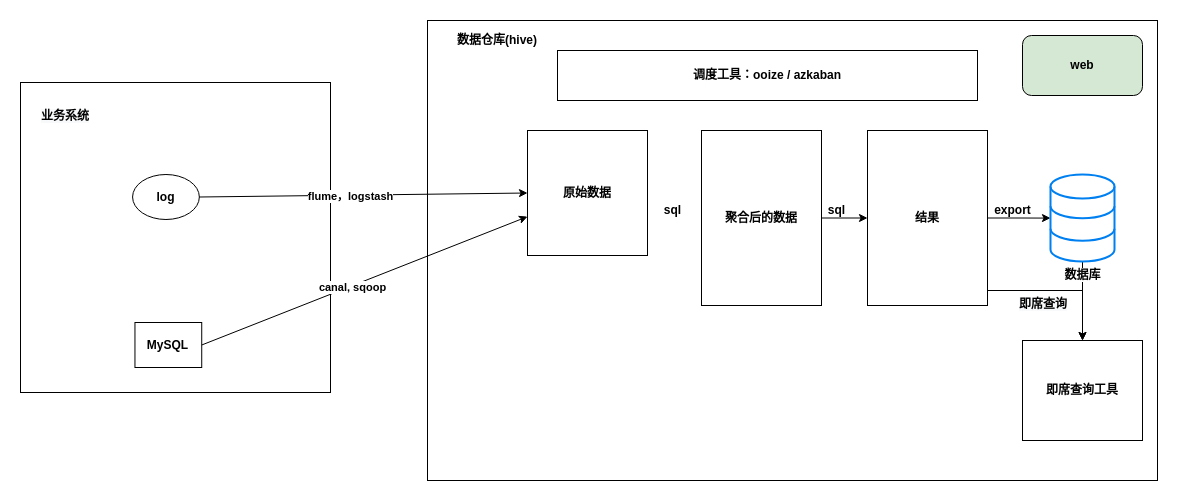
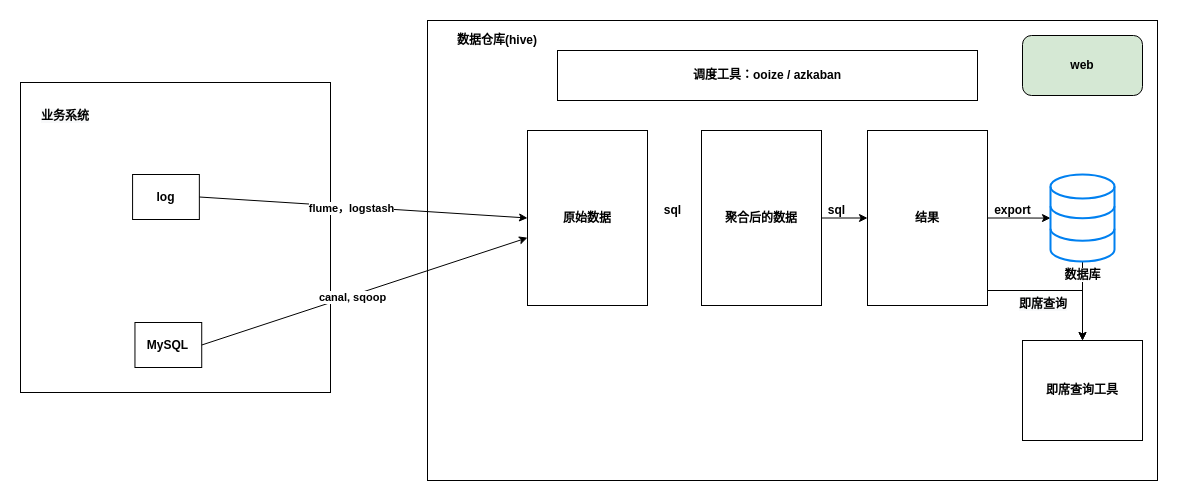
  <mxCell id="0" />
  <mxCell id="1" parent="0" />
  <mxCell id="2" value="" style="rounded=0;whiteSpace=wrap;html=1;" parent="1" vertex="1"><mxGeometry x="427" y="20" width="730" height="460" as="geometry" /></mxCell>
  <mxCell id="3" value="&lt;b&gt;数据仓库(hive)&lt;/b&gt;" style="text;html=1;strokeColor=none;fillColor=none;align=center;verticalAlign=middle;whiteSpace=wrap;rounded=0;" parent="1" vertex="1"><mxGeometry x="447" y="30" width="100" height="20" as="geometry" /></mxCell>
- <mxCell id="4" value="&lt;b&gt;原始数据&lt;/b&gt;" style="rounded=0;whiteSpace=wrap;html=1;" parent="1" vertex="1"><mxGeometry x="527" y="130" width="120" height="125" as="geometry" /></mxCell>
+ <mxCell id="4" value="&lt;b&gt;原始数据&lt;/b&gt;" style="rounded=0;whiteSpace=wrap;html=1;" parent="1" vertex="1"><mxGeometry x="527" y="130" width="120" height="175" as="geometry" /></mxCell>
  <mxCell id="5" value="" style="edgeStyle=orthogonalEdgeStyle;rounded=0;orthogonalLoop=1;jettySize=auto;html=1;" parent="1" source="6" target="9" edge="1"><mxGeometry relative="1" as="geometry" /></mxCell>
  <mxCell id="6" value="&lt;b&gt;聚合后的数据&lt;/b&gt;" style="rounded=0;whiteSpace=wrap;html=1;" parent="1" vertex="1"><mxGeometry x="701" y="130" width="120" height="175" as="geometry" /></mxCell>
  <mxCell id="7" value="" style="edgeStyle=orthogonalEdgeStyle;rounded=0;orthogonalLoop=1;jettySize=auto;html=1;" parent="1" source="9" target="17" edge="1"><mxGeometry relative="1" as="geometry" /></mxCell>
  <mxCell id="8" value="" style="edgeStyle=orthogonalEdgeStyle;rounded=0;orthogonalLoop=1;jettySize=auto;html=1;" parent="1" source="9" target="10" edge="1"><mxGeometry relative="1" as="geometry"><Array as="points"><mxPoint x="1082" y="290" /></Array></mxGeometry></mxCell>
  <mxCell id="9" value="&lt;b&gt;结果&lt;/b&gt;" style="rounded=0;whiteSpace=wrap;html=1;" parent="1" vertex="1"><mxGeometry x="867" y="130" width="120" height="175" as="geometry" /></mxCell>
  <mxCell id="10" value="&lt;b&gt;即席查询工具&lt;/b&gt;" style="rounded=0;whiteSpace=wrap;html=1;" parent="1" vertex="1"><mxGeometry x="1022" y="340" width="120" height="100" as="geometry" /></mxCell>
  <mxCell id="11" value="" style="group" parent="1" vertex="1" connectable="0"><mxGeometry x="20" y="82" width="310" height="325" as="geometry" /></mxCell>
  <mxCell id="12" value="" style="whiteSpace=wrap;html=1;aspect=fixed;align=center;" parent="11" vertex="1"><mxGeometry width="310" height="310" as="geometry" /></mxCell>
- <mxCell id="13" value="&lt;b&gt;log&lt;/b&gt;" style="ellipse;whiteSpace=wrap;html=1;" parent="11" vertex="1"><mxGeometry x="112.077" y="92" width="66.769" height="45" as="geometry" /></mxCell>
+ <mxCell id="13" value="&lt;b&gt;log&lt;/b&gt;" style="rounded=0;whiteSpace=wrap;html=1;" parent="11" vertex="1"><mxGeometry x="112.077" y="92" width="66.769" height="45" as="geometry" /></mxCell>
  <mxCell id="14" value="&lt;b style=&quot;color: rgb(0, 0, 0); font-family: helvetica; font-size: 12px; font-style: normal; letter-spacing: normal; text-align: center; text-indent: 0px; text-transform: none; word-spacing: 0px; background-color: rgb(248, 249, 250);&quot;&gt;业务系统&lt;/b&gt;" style="text;whiteSpace=wrap;html=1;" parent="11" vertex="1"><mxGeometry x="19.077" y="20" width="66.769" height="30" as="geometry" /></mxCell>
  <mxCell id="15" value="&lt;b&gt;MySQL&lt;/b&gt;" style="rounded=0;whiteSpace=wrap;html=1;" parent="11" vertex="1"><mxGeometry x="114.462" y="240" width="66.769" height="45" as="geometry" /></mxCell>
  <mxCell id="16" value="" style="edgeStyle=orthogonalEdgeStyle;rounded=0;orthogonalLoop=1;jettySize=auto;html=1;" parent="1" source="17" target="10" edge="1"><mxGeometry relative="1" as="geometry" /></mxCell>
  <mxCell id="17" value="&lt;b&gt;数据库&lt;/b&gt;" style="html=1;verticalLabelPosition=bottom;align=center;labelBackgroundColor=#ffffff;verticalAlign=top;strokeWidth=2;strokeColor=#0080F0;shadow=0;dashed=0;shape=mxgraph.ios7.icons.data;" parent="1" vertex="1"><mxGeometry x="1050" y="173.98" width="64" height="87.05" as="geometry" /></mxCell>
  <mxCell id="18" value="&lt;b&gt;web&lt;/b&gt;" style="rounded=1;whiteSpace=wrap;html=1;fillColor=#d5e8d4;" parent="1" vertex="1"><mxGeometry x="1022" y="35" width="120" height="60" as="geometry" /></mxCell>
  <mxCell id="19" value="&lt;b&gt;sql&lt;/b&gt;" style="text;html=1;align=center;verticalAlign=middle;resizable=0;points=[];autosize=1;" parent="1" vertex="1"><mxGeometry x="657" y="200" width="30" height="20" as="geometry" /></mxCell>
  <mxCell id="20" value="&lt;b&gt;sql&lt;/b&gt;" style="text;html=1;align=center;verticalAlign=middle;resizable=0;points=[];autosize=1;" parent="1" vertex="1"><mxGeometry x="821" y="200" width="30" height="20" as="geometry" /></mxCell>
  <mxCell id="21" value="&lt;b&gt;export&lt;/b&gt;" style="text;html=1;align=center;verticalAlign=middle;resizable=0;points=[];autosize=1;" parent="1" vertex="1"><mxGeometry x="987" y="200" width="50" height="20" as="geometry" /></mxCell>
  <mxCell id="22" value="&lt;b style=&quot;color: rgb(0 , 0 , 0) ; font-family: &amp;#34;helvetica&amp;#34; ; font-size: 12px ; font-style: normal ; letter-spacing: normal ; text-align: center ; text-indent: 0px ; text-transform: none ; word-spacing: 0px ; background-color: rgb(248 , 249 , 250)&quot;&gt;即席查询&lt;br&gt;&lt;/b&gt;" style="text;whiteSpace=wrap;html=1;" parent="1" vertex="1"><mxGeometry x="1017" y="290" width="60" height="20" as="geometry" /></mxCell>
  <mxCell id="23" value="" style="endArrow=classic;html=1;entryX=0;entryY=0.5;entryDx=0;entryDy=0;exitX=1;exitY=0.5;exitDx=0;exitDy=0;" parent="1" source="13" target="4" edge="1"><mxGeometry width="50" height="50" relative="1" as="geometry"><mxPoint x="47" y="0" as="sourcePoint" /><mxPoint x="97" y="-50" as="targetPoint" /></mxGeometry></mxCell>
  <mxCell id="24" value="&lt;b&gt;flume，logstash&lt;/b&gt;" style="edgeLabel;html=1;align=center;verticalAlign=middle;resizable=0;points=[];" parent="23" vertex="1" connectable="0"><mxGeometry x="-0.078" y="-1" relative="1" as="geometry"><mxPoint as="offset" /></mxGeometry></mxCell>
  <mxCell id="25" value="" style="endArrow=classic;html=1;exitX=1;exitY=0.5;exitDx=0;exitDy=0;" parent="1" source="15" target="4" edge="1"><mxGeometry width="50" height="50" relative="1" as="geometry"><mxPoint x="165.846" y="154.5" as="sourcePoint" /><mxPoint x="537" y="227.5" as="targetPoint" /></mxGeometry></mxCell>
  <mxCell id="26" value="&lt;b&gt;canal, sqoop&lt;/b&gt;" style="edgeLabel;html=1;align=center;verticalAlign=middle;resizable=0;points=[];" parent="25" vertex="1" connectable="0"><mxGeometry x="-0.078" y="-1" relative="1" as="geometry"><mxPoint as="offset" /></mxGeometry></mxCell>
  <mxCell id="27" value="&lt;b&gt;调度工具：ooize / azkaban&lt;/b&gt;" style="rounded=0;whiteSpace=wrap;html=1;" parent="1" vertex="1"><mxGeometry x="557" y="50" width="420" height="50" as="geometry" /></mxCell>
